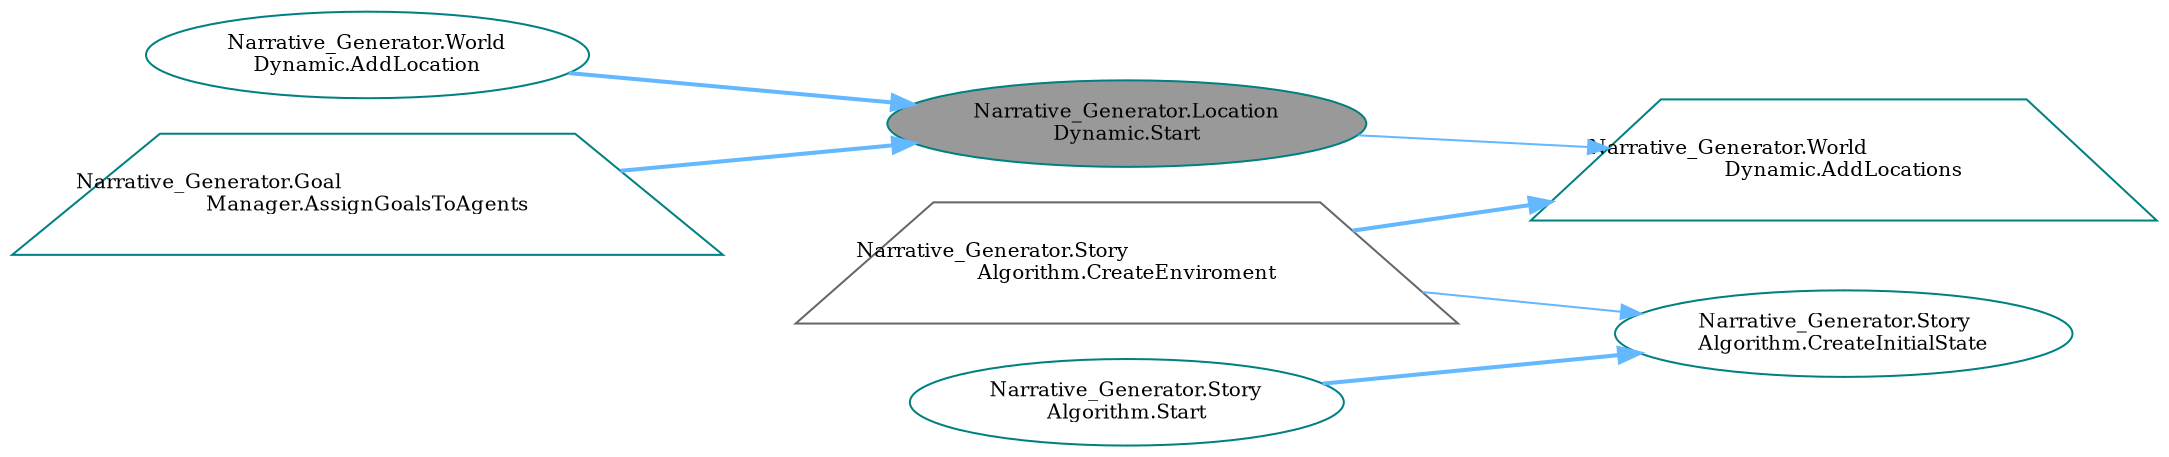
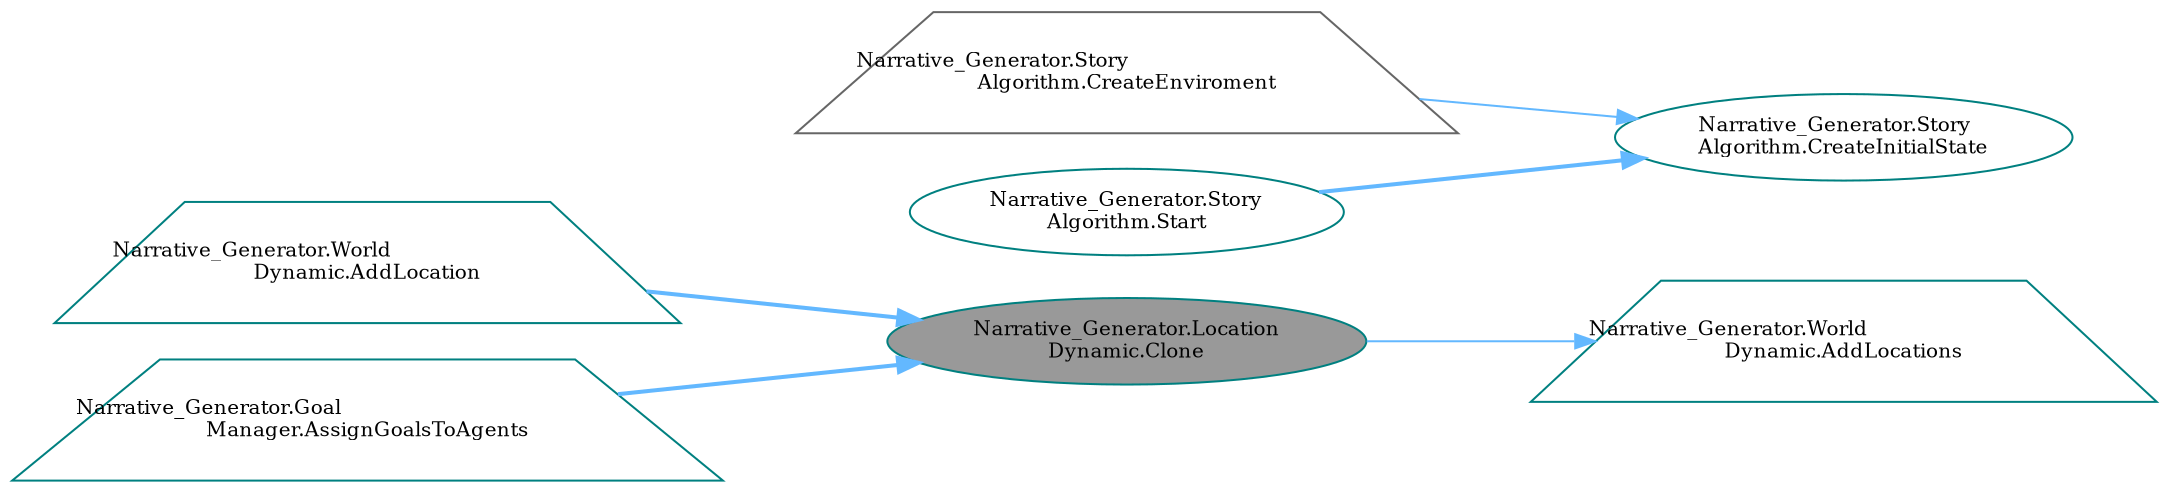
  digraph {
    fontname="DejaVu Serif"
    rankdir=RL
    node [color=teal fillcolor=white fontname="DejaVu Serif" fontsize=10 shape=ellipse style=filled]
    edge [color=steelblue1 dir=back fontname="DejaVu Serif" fontsize=10 labelfontname=Helvetica labelfontsize=10 style=bold]
-   n1 [fillcolor=grey60 fontcolor=black height=0.2 label="Narrative_Generator.Location\lDynamic.Start" width=0.4]
-   n2 [height=0.2 label="Narrative_Generator.World\lDynamic.AddLocation" width=0.4]
+   n1 [fillcolor=grey60 fontcolor=black height=0.2 label="Narrative_Generator.Location\lDynamic.Clone" width=0.4]
+   n2 [height=0.2 label="Narrative_Generator.World\lDynamic.AddLocation" shape=trapezium width=0.4]
    n3 [height=0.2 label="Narrative_Generator.Goal\lManager.AssignGoalsToAgents" shape=trapezium width=0.4]
    n4 [height=0.2 label="Narrative_Generator.World\lDynamic.AddLocations" shape=trapezium width=0.4]
    n5 [color=gray40 height=0.2 label="Narrative_Generator.Story\lAlgorithm.CreateEnviroment" shape=trapezium width=0.4]
    n6 [height=0.2 label="Narrative_Generator.Story\lAlgorithm.CreateInitialState" width=0.4]
    n7 [height=0.2 label="Narrative_Generator.Story\lAlgorithm.Start" width=0.4]
    n1 -> n2
    n1 -> n3
    n4 -> n1 [style=solid]
-   n4 -> n5
    n6 -> n5 [style=solid]
    n6 -> n7
  }
